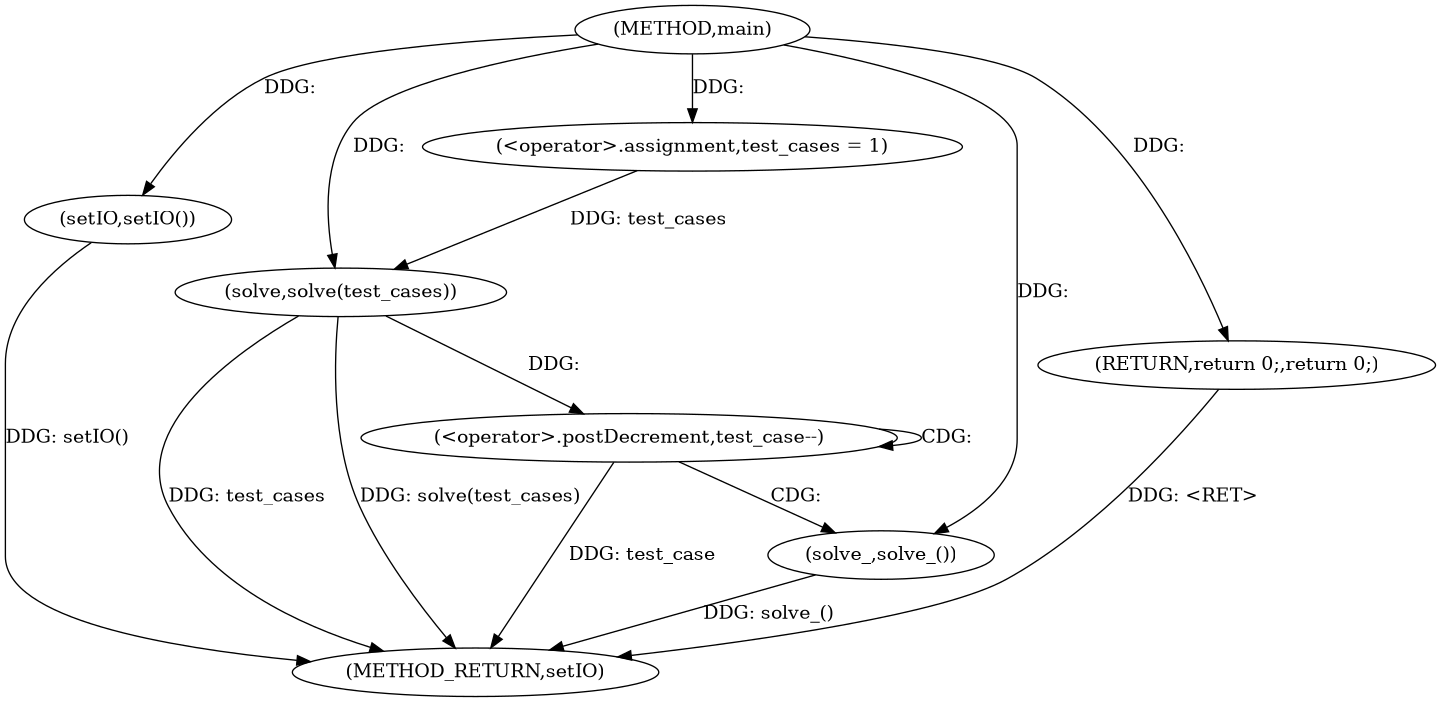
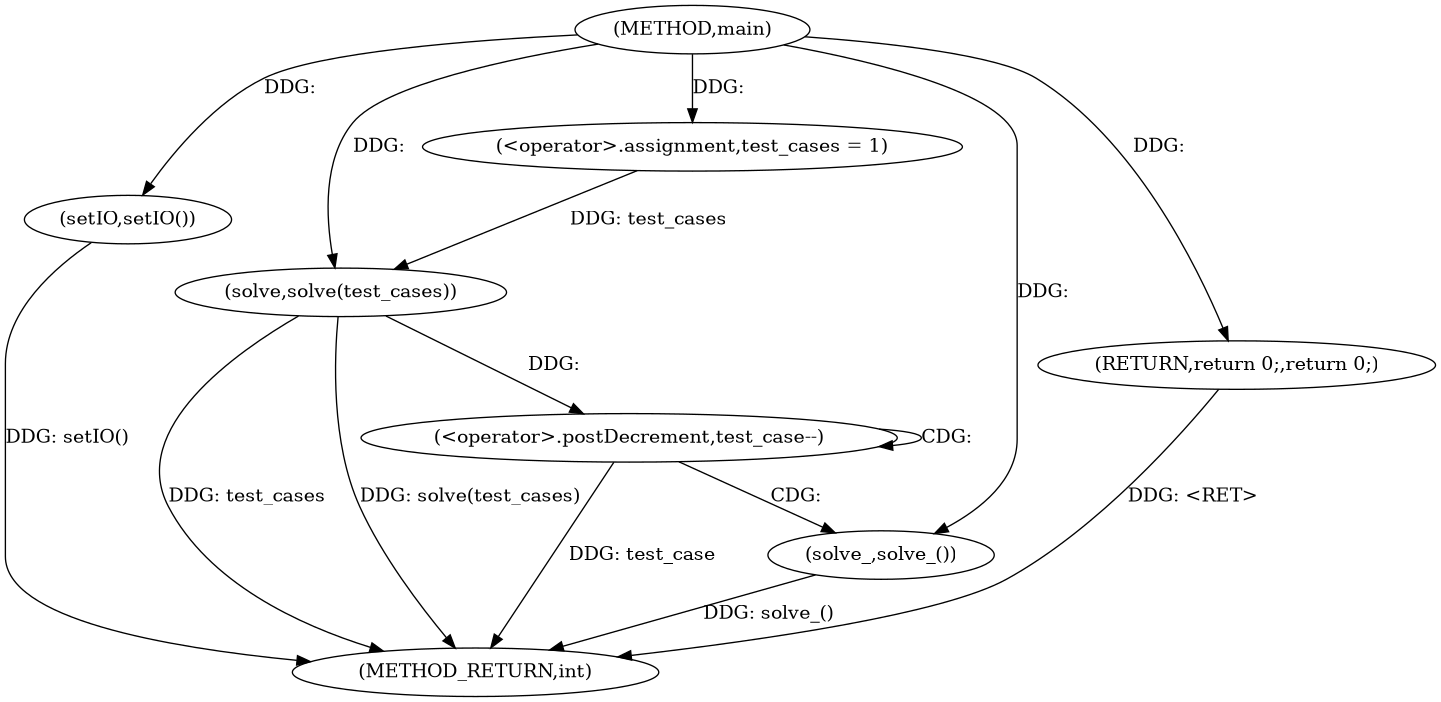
  digraph {
    n1 [label="(METHOD,main)"]
    n2 [label="(setIO,setIO())"]
    n3 [label="(<operator>.assignment,test_cases = 1)"]
    n4 [label="(solve,solve(test_cases))"]
    n5 [label="(RETURN,return 0;,return 0;)"]
    n6 [label="(solve_,solve_())"]
-   n7 [label="(METHOD_RETURN,setIO)"]
+   n7 [label="(METHOD_RETURN,int)"]
    n8 [label="(<operator>.postDecrement,test_case--)"]
    n1 -> n2 [label="DDG: "]
    n1 -> n3 [label="DDG: "]
    n1 -> n4 [label="DDG: "]
    n1 -> n5 [label="DDG: "]
    n1 -> n6 [label="DDG: "]
    n2 -> n7 [label="DDG: setIO()"]
    n3 -> n4 [label="DDG: test_cases"]
    n4 -> n7 [label="DDG: test_cases"]
    n4 -> n7 [label="DDG: solve(test_cases)"]
    n4 -> n8 [label="DDG: "]
    n5 -> n7 [label="DDG: <RET>"]
    n6 -> n7 [label="DDG: solve_()"]
    n8 -> n6 [label="CDG: "]
    n8 -> n7 [label="DDG: test_case"]
    n8 -> n8 [label="CDG: "]
  }
